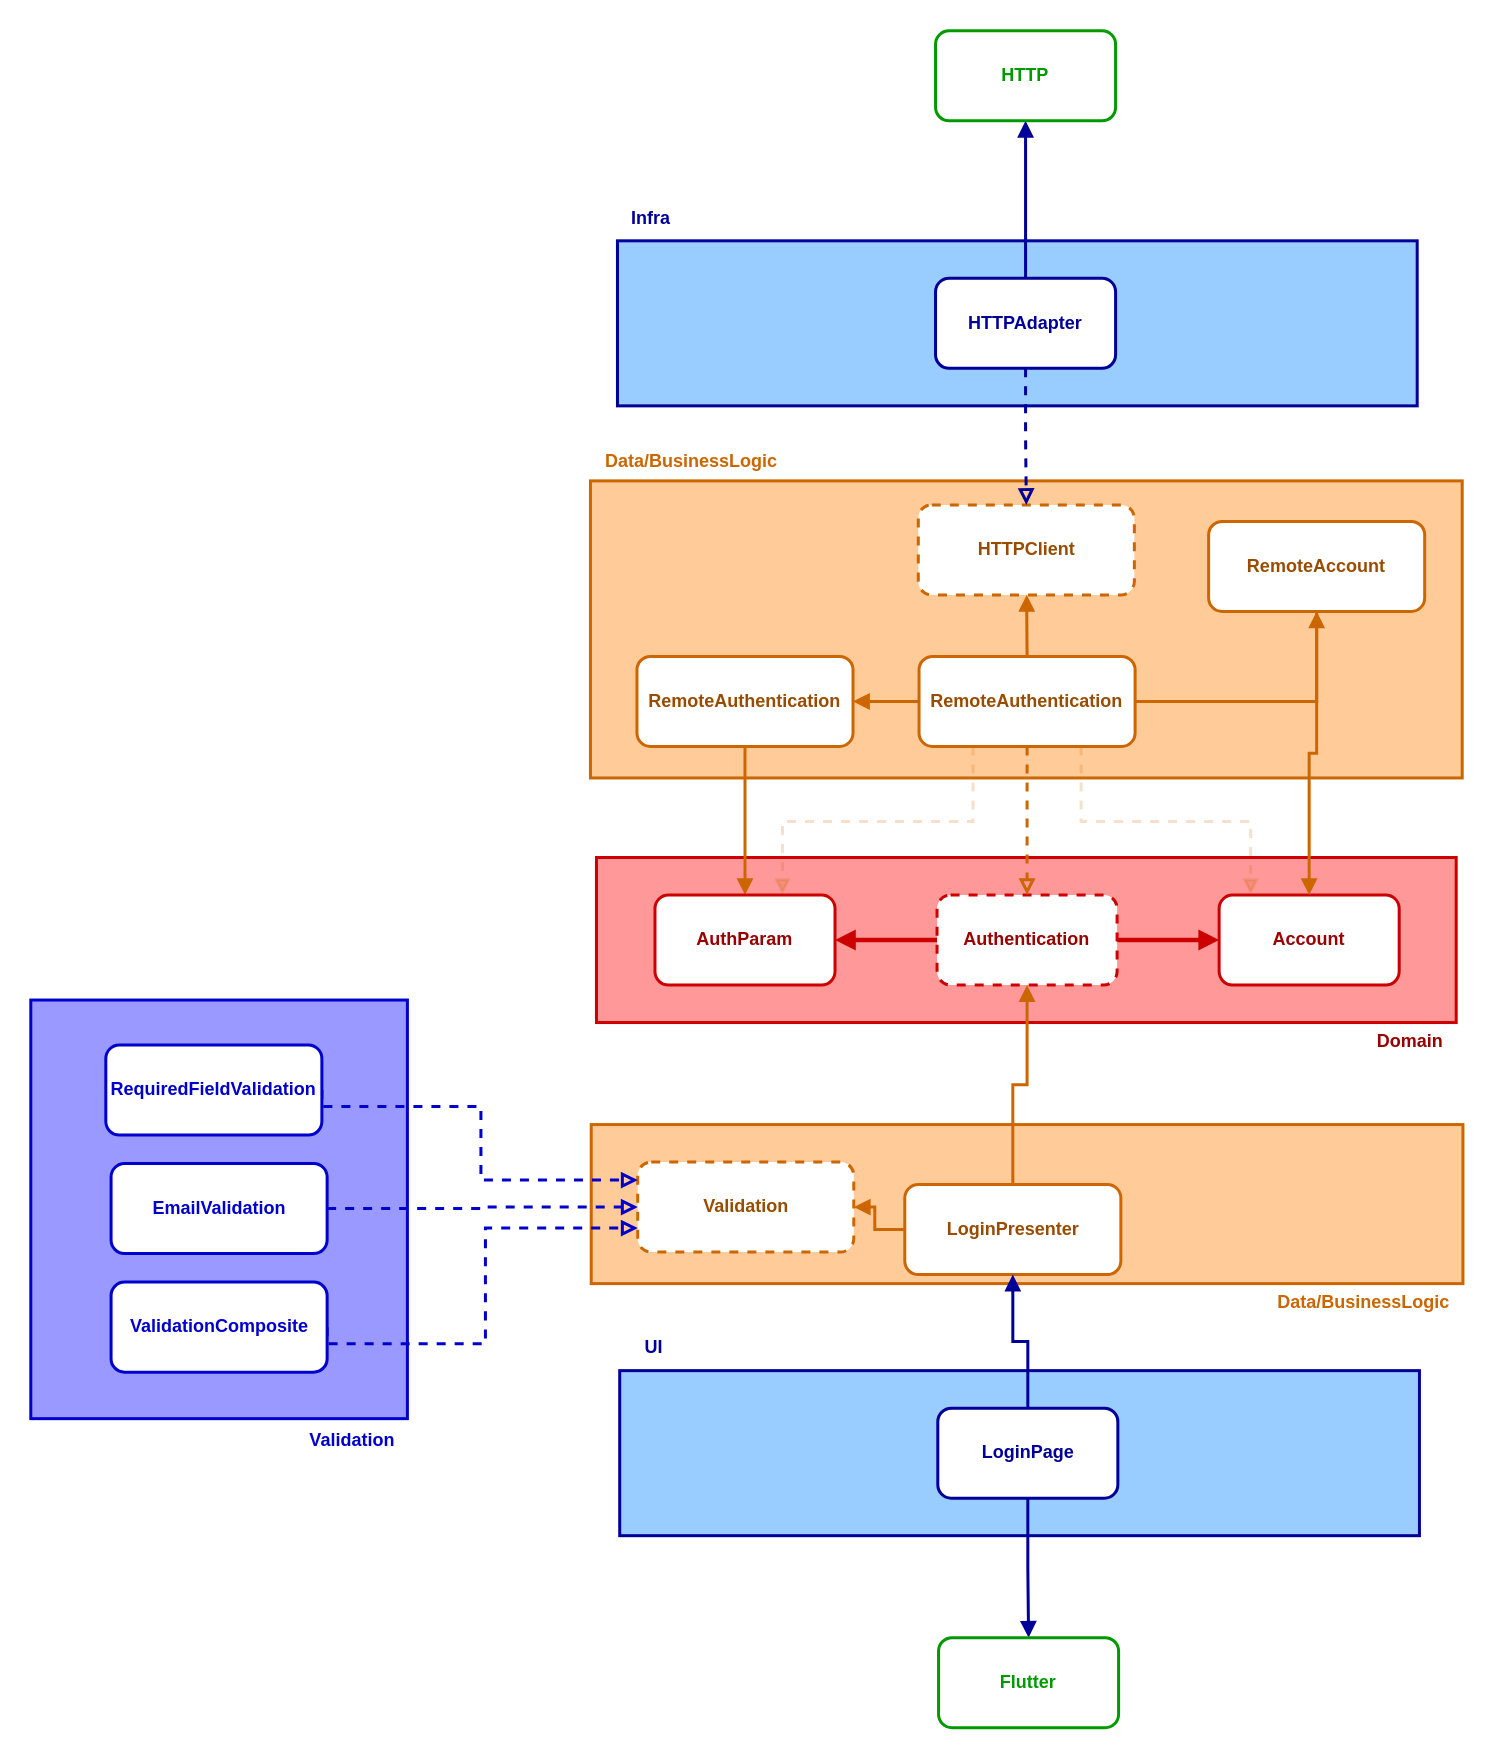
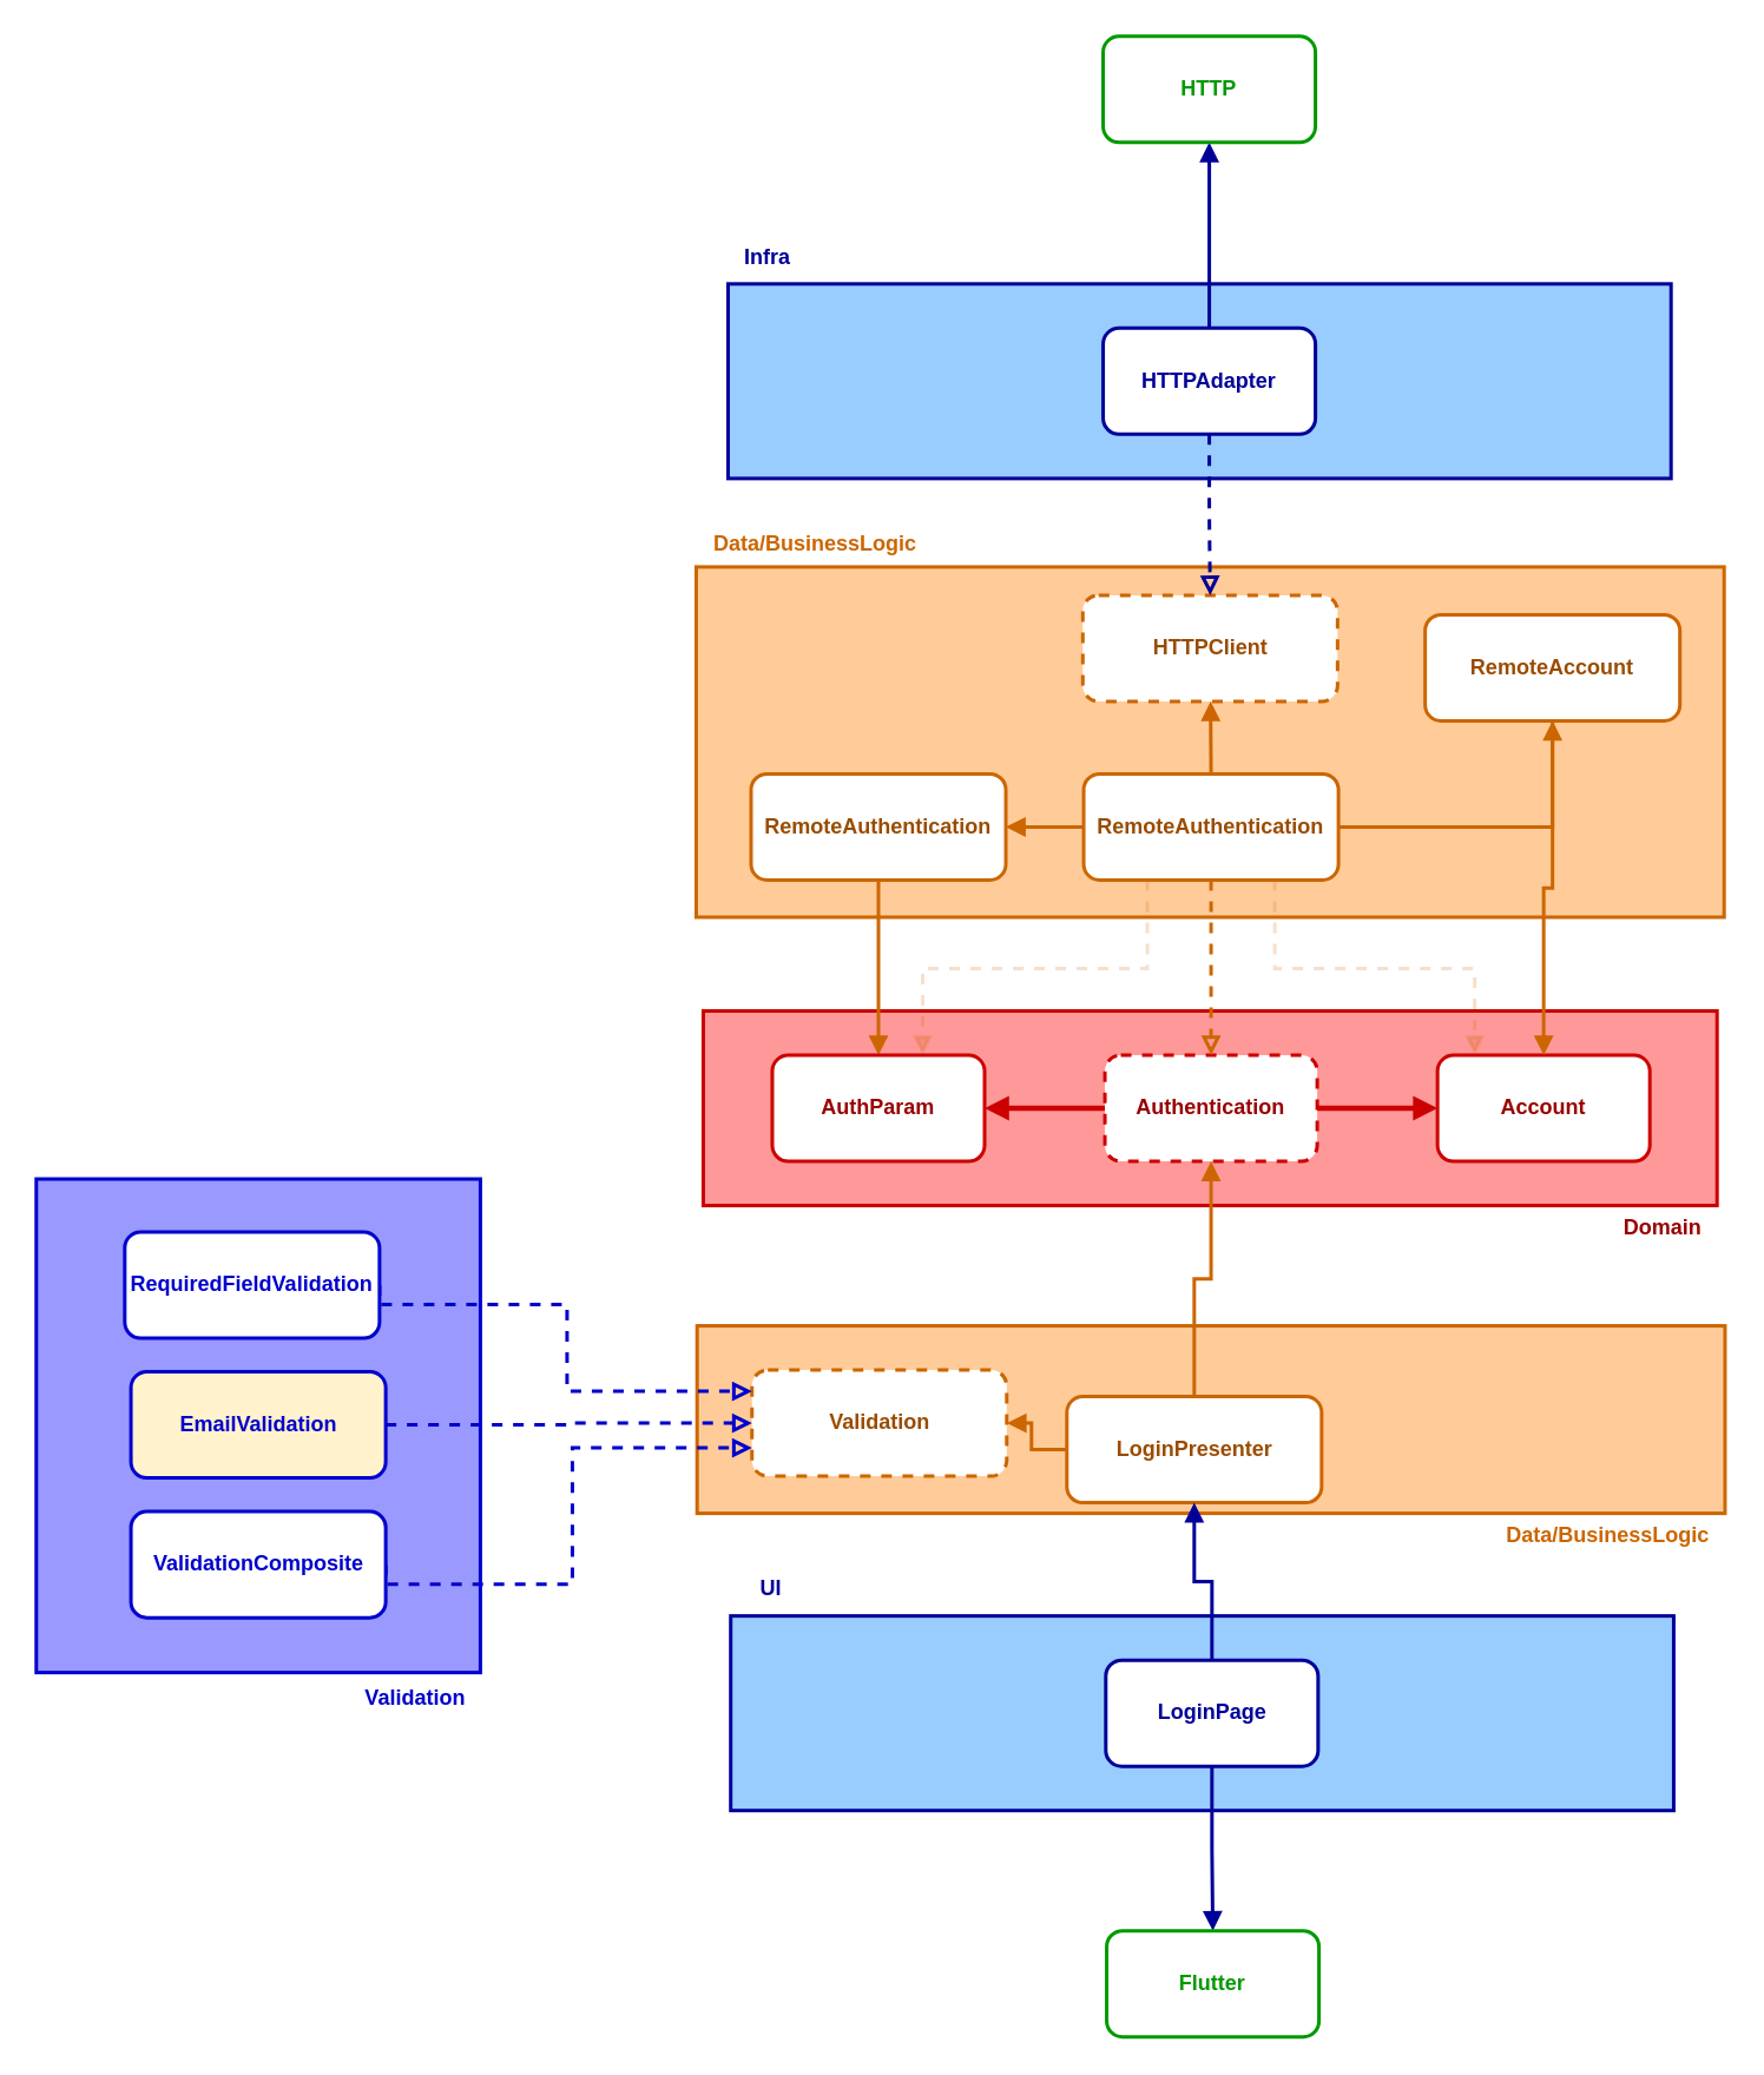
  <mxCell id="0" />
  <mxCell id="1" parent="0" />
  <mxCell id="2" value="" style="whiteSpace=wrap;html=1;fillColor=#FF9999;strokeColor=#CC0000;strokeWidth=2;" parent="1" vertex="1"><mxGeometry x="397" y="571" width="573" height="110" as="geometry" /></mxCell>
  <mxCell id="3" style="edgeStyle=none;html=1;endArrow=block;endFill=1;strokeWidth=3;strokeColor=#CC0000;" parent="1" source="5" target="6" edge="1"><mxGeometry relative="1" as="geometry" /></mxCell>
  <mxCell id="4" style="edgeStyle=orthogonalEdgeStyle;rounded=1;orthogonalLoop=1;jettySize=auto;html=1;fontColor=default;endArrow=block;endFill=1;strokeColor=#CC0000;strokeWidth=3;" parent="1" source="5" target="22" edge="1"><mxGeometry relative="1" as="geometry" /></mxCell>
  <mxCell id="5" value="Authentication" style="whiteSpace=wrap;html=1;dashed=1;rounded=1;strokeColor=#CC0000;strokeWidth=2;fontStyle=1;fontColor=#990000;" parent="1" vertex="1"><mxGeometry x="624" y="596" width="120" height="60" as="geometry" /></mxCell>
  <mxCell id="6" value="Account" style="whiteSpace=wrap;html=1;rounded=1;strokeColor=#CC0000;strokeWidth=2;fontStyle=1;fontColor=#990000;" parent="1" vertex="1"><mxGeometry x="812" y="596" width="120" height="60" as="geometry" /></mxCell>
  <mxCell id="7" value="Domain" style="text;html=1;align=center;verticalAlign=middle;resizable=0;points=[];autosize=1;strokeColor=none;fillColor=none;strokeWidth=2;fontStyle=1;fontColor=#990000;" parent="1" vertex="1"><mxGeometry x="908" y="681" width="62" height="26" as="geometry" /></mxCell>
  <mxCell id="8" value="" style="whiteSpace=wrap;html=1;fillColor=#FFCC99;strokeColor=#CC6600;strokeWidth=2;" parent="1" vertex="1"><mxGeometry x="393" y="320" width="581" height="198" as="geometry" /></mxCell>
  <mxCell id="9" style="edgeStyle=none;rounded=0;html=1;exitX=0.5;exitY=0;exitDx=0;exitDy=0;endArrow=block;endFill=1;strokeColor=#CC6600;strokeWidth=2;" parent="1" source="15" target="17" edge="1"><mxGeometry relative="1" as="geometry" /></mxCell>
  <mxCell id="10" style="edgeStyle=orthogonalEdgeStyle;rounded=0;orthogonalLoop=1;jettySize=auto;html=1;fontColor=default;endArrow=block;strokeColor=#CC6600;endFill=0;strokeWidth=2;dashed=1;" parent="1" source="15" target="5" edge="1"><mxGeometry relative="1" as="geometry" /></mxCell>
  <mxCell id="11" style="edgeStyle=orthogonalEdgeStyle;rounded=0;orthogonalLoop=1;jettySize=auto;html=1;exitX=0;exitY=0.5;exitDx=0;exitDy=0;fontColor=default;endArrow=block;endFill=1;strokeColor=#CC6600;strokeWidth=2;" parent="1" source="15" target="21" edge="1"><mxGeometry relative="1" as="geometry" /></mxCell>
  <mxCell id="12" style="edgeStyle=orthogonalEdgeStyle;rounded=0;orthogonalLoop=1;jettySize=auto;html=1;exitX=1;exitY=0.5;exitDx=0;exitDy=0;fontColor=default;endArrow=block;endFill=1;strokeColor=#CC6600;strokeWidth=2;" parent="1" source="15" target="19" edge="1"><mxGeometry relative="1" as="geometry" /></mxCell>
  <mxCell id="13" style="edgeStyle=orthogonalEdgeStyle;rounded=0;orthogonalLoop=1;jettySize=auto;html=1;exitX=0.25;exitY=1;exitDx=0;exitDy=0;fontColor=default;endArrow=block;endFill=1;strokeColor=#CC6600;strokeWidth=2;dashed=1;fillOpacity=100;opacity=20;" parent="1" source="15" target="22" edge="1"><mxGeometry relative="1" as="geometry"><Array as="points"><mxPoint x="648" y="547" /><mxPoint x="521" y="547" /></Array></mxGeometry></mxCell>
  <mxCell id="14" style="edgeStyle=orthogonalEdgeStyle;rounded=0;orthogonalLoop=1;jettySize=auto;html=1;exitX=0.75;exitY=1;exitDx=0;exitDy=0;fontColor=default;endArrow=block;endFill=1;strokeColor=#CC6600;strokeWidth=2;dashed=1;fillOpacity=100;opacity=20;" parent="1" source="15" target="6" edge="1"><mxGeometry relative="1" as="geometry"><Array as="points"><mxPoint x="720" y="547" /><mxPoint x="833" y="547" /></Array></mxGeometry></mxCell>
  <mxCell id="15" value="RemoteAuthentication" style="whiteSpace=wrap;html=1;rounded=1;strokeColor=#CC6600;strokeWidth=2;fontStyle=1;fontColor=#994C00;" parent="1" vertex="1"><mxGeometry x="612" y="437" width="144" height="60" as="geometry" /></mxCell>
  <mxCell id="16" value="Data/BusinessLogic" style="text;html=1;align=center;verticalAlign=middle;resizable=0;points=[];autosize=1;strokeColor=none;fillColor=none;strokeWidth=2;fontStyle=1;fontColor=#CC6600;" parent="1" vertex="1"><mxGeometry x="393" y="294" width="133" height="26" as="geometry" /></mxCell>
  <mxCell id="17" value="HTTPClient" style="whiteSpace=wrap;html=1;dashed=1;rounded=1;strokeColor=#CC6600;strokeWidth=2;fontStyle=1;fontColor=#994C00;" parent="1" vertex="1"><mxGeometry x="611.5" y="336" width="144" height="60" as="geometry" /></mxCell>
  <mxCell id="18" style="edgeStyle=orthogonalEdgeStyle;rounded=0;orthogonalLoop=1;jettySize=auto;html=1;exitX=0.5;exitY=1;exitDx=0;exitDy=0;fontColor=default;endArrow=block;endFill=1;strokeColor=#CC6600;strokeWidth=2;" parent="1" source="19" target="6" edge="1"><mxGeometry relative="1" as="geometry" /></mxCell>
  <mxCell id="19" value="RemoteAccount" style="whiteSpace=wrap;html=1;rounded=1;strokeColor=#CC6600;strokeWidth=2;fontStyle=1;fontColor=#994C00;" parent="1" vertex="1"><mxGeometry x="805" y="347" width="144" height="60" as="geometry" /></mxCell>
  <mxCell id="20" style="edgeStyle=orthogonalEdgeStyle;rounded=0;orthogonalLoop=1;jettySize=auto;html=1;fontColor=default;endArrow=block;endFill=1;strokeColor=#CC6600;strokeWidth=2;" parent="1" source="21" target="22" edge="1"><mxGeometry relative="1" as="geometry" /></mxCell>
  <mxCell id="21" value="RemoteAuthentication" style="whiteSpace=wrap;html=1;rounded=1;strokeColor=#CC6600;strokeWidth=2;fontStyle=1;fontColor=#994C00;" parent="1" vertex="1"><mxGeometry x="424" y="437" width="144" height="60" as="geometry" /></mxCell>
  <mxCell id="22" value="AuthParam" style="whiteSpace=wrap;html=1;rounded=1;strokeColor=#CC0000;strokeWidth=2;fontStyle=1;fontColor=#990000;" parent="1" vertex="1"><mxGeometry x="436" y="596" width="120" height="60" as="geometry" /></mxCell>
  <mxCell id="23" value="" style="whiteSpace=wrap;html=1;fillColor=#99CCFF;strokeColor=#000099;strokeWidth=2;" parent="1" vertex="1"><mxGeometry x="411" y="160" width="533" height="110" as="geometry" /></mxCell>
  <mxCell id="24" style="edgeStyle=orthogonalEdgeStyle;rounded=0;orthogonalLoop=1;jettySize=auto;html=1;exitX=0.5;exitY=1;exitDx=0;exitDy=0;endArrow=block;strokeColor=#000099;endFill=0;strokeWidth=2;dashed=1;" parent="1" source="26" target="17" edge="1"><mxGeometry relative="1" as="geometry" /></mxCell>
  <mxCell id="25" style="edgeStyle=orthogonalEdgeStyle;rounded=0;orthogonalLoop=1;jettySize=auto;html=1;strokeColor=#000099;fontColor=default;endArrow=block;endFill=1;strokeWidth=2;" parent="1" source="26" target="28" edge="1"><mxGeometry relative="1" as="geometry" /></mxCell>
  <mxCell id="26" value="HTTPAdapter" style="whiteSpace=wrap;html=1;rounded=1;strokeColor=#000099;strokeWidth=2;fontStyle=1;fontColor=#000099;fillColor=default;" parent="1" vertex="1"><mxGeometry x="623" y="185" width="120" height="60" as="geometry" /></mxCell>
  <mxCell id="27" value="Infra" style="text;html=1;align=center;verticalAlign=middle;resizable=0;points=[];autosize=1;strokeColor=none;fillColor=none;strokeWidth=2;fontStyle=1;fontColor=#000099;" parent="1" vertex="1"><mxGeometry x="411" y="132" width="44" height="26" as="geometry" /></mxCell>
  <mxCell id="28" value="HTTP" style="whiteSpace=wrap;html=1;rounded=1;strokeColor=#009900;strokeWidth=2;fontStyle=1;fontColor=#009900;fillColor=default;" parent="1" vertex="1"><mxGeometry x="623" y="20" width="120" height="60" as="geometry" /></mxCell>
  <mxCell id="29" value="" style="whiteSpace=wrap;html=1;fillColor=#FFCC99;strokeColor=#CC6600;strokeWidth=2;" vertex="1" parent="1"><mxGeometry x="393.5" y="749" width="581" height="106" as="geometry" /></mxCell>
  <mxCell id="30" style="edgeStyle=orthogonalEdgeStyle;rounded=0;orthogonalLoop=1;jettySize=auto;html=1;exitX=0;exitY=0.5;exitDx=0;exitDy=0;fontColor=default;endArrow=block;endFill=1;strokeColor=#CC6600;strokeWidth=2;" edge="1" parent="1" source="32" target="34"><mxGeometry relative="1" as="geometry" /></mxCell>
  <mxCell id="31" style="edgeStyle=orthogonalEdgeStyle;rounded=0;orthogonalLoop=1;jettySize=auto;html=1;endArrow=block;strokeColor=#CC6600;endFill=1;strokeWidth=2;" edge="1" parent="1" source="32" target="5"><mxGeometry relative="1" as="geometry" /></mxCell>
  <mxCell id="32" value="LoginPresenter" style="whiteSpace=wrap;html=1;rounded=1;strokeColor=#CC6600;strokeWidth=2;fontStyle=1;fontColor=#994C00;" vertex="1" parent="1"><mxGeometry x="602.5" y="789" width="144" height="60" as="geometry" /></mxCell>
  <mxCell id="33" value="Data/BusinessLogic" style="text;html=1;align=center;verticalAlign=middle;resizable=0;points=[];autosize=1;strokeColor=none;fillColor=none;strokeWidth=2;fontStyle=1;fontColor=#CC6600;" vertex="1" parent="1"><mxGeometry x="841.5" y="855" width="133" height="26" as="geometry" /></mxCell>
  <mxCell id="34" value="Validation" style="whiteSpace=wrap;html=1;rounded=1;strokeColor=#CC6600;strokeWidth=2;fontStyle=1;fontColor=#994C00;dashed=1;" vertex="1" parent="1"><mxGeometry x="424.5" y="774" width="144" height="60" as="geometry" /></mxCell>
  <mxCell id="35" value="" style="whiteSpace=wrap;html=1;fillColor=#99CCFF;strokeColor=#000099;strokeWidth=2;" vertex="1" parent="1"><mxGeometry x="412.5" y="913" width="533" height="110" as="geometry" /></mxCell>
  <mxCell id="36" style="edgeStyle=orthogonalEdgeStyle;rounded=0;orthogonalLoop=1;jettySize=auto;html=1;endArrow=block;strokeColor=#000099;endFill=1;strokeWidth=2;" edge="1" parent="1" source="38" target="32"><mxGeometry relative="1" as="geometry" /></mxCell>
  <mxCell id="37" style="edgeStyle=orthogonalEdgeStyle;rounded=0;orthogonalLoop=1;jettySize=auto;html=1;exitX=0.5;exitY=1;exitDx=0;exitDy=0;endArrow=block;strokeColor=#000099;endFill=1;strokeWidth=2;" edge="1" parent="1" source="38" target="40"><mxGeometry relative="1" as="geometry" /></mxCell>
  <mxCell id="38" value="LoginPage" style="whiteSpace=wrap;html=1;rounded=1;strokeColor=#000099;strokeWidth=2;fontStyle=1;fontColor=#000099;fillColor=default;" vertex="1" parent="1"><mxGeometry x="624.5" y="938" width="120" height="60" as="geometry" /></mxCell>
  <mxCell id="39" value="UI" style="text;html=1;align=center;verticalAlign=middle;resizable=0;points=[];autosize=1;strokeColor=none;fillColor=none;strokeWidth=2;fontStyle=1;fontColor=#000099;" vertex="1" parent="1"><mxGeometry x="419.5" y="885" width="30" height="26" as="geometry" /></mxCell>
  <mxCell id="40" value="Flutter" style="whiteSpace=wrap;html=1;rounded=1;strokeColor=#009900;strokeWidth=2;fontStyle=1;fontColor=#009900;fillColor=default;" vertex="1" parent="1"><mxGeometry x="625" y="1091" width="120" height="60" as="geometry" /></mxCell>
  <mxCell id="41" value="" style="whiteSpace=wrap;html=1;fillColor=#9999FF;strokeColor=#0000CC;strokeWidth=2;fontColor=#0000CC;" vertex="1" parent="1"><mxGeometry x="20" y="666" width="251" height="279" as="geometry" /></mxCell>
  <mxCell id="42" style="edgeStyle=orthogonalEdgeStyle;rounded=0;orthogonalLoop=1;jettySize=auto;html=1;exitX=1;exitY=0.5;exitDx=0;exitDy=0;endArrow=block;strokeColor=#0000CC;endFill=0;strokeWidth=2;dashed=1;" edge="1" parent="1" source="43" target="34"><mxGeometry relative="1" as="geometry"><Array as="points"><mxPoint x="320" y="737" /><mxPoint x="320" y="786" /></Array></mxGeometry></mxCell>
  <mxCell id="43" value="RequiredFieldValidation" style="whiteSpace=wrap;html=1;rounded=1;strokeColor=#0000CC;strokeWidth=2;fontStyle=1;fontColor=#0000CC;" vertex="1" parent="1"><mxGeometry x="70" y="696" width="144" height="60" as="geometry" /></mxCell>
  <mxCell id="44" style="edgeStyle=orthogonalEdgeStyle;rounded=0;orthogonalLoop=1;jettySize=auto;html=1;exitX=1;exitY=0.5;exitDx=0;exitDy=0;endArrow=block;strokeColor=#0000CC;endFill=0;strokeWidth=2;dashed=1;" edge="1" parent="1" source="45" target="34"><mxGeometry relative="1" as="geometry" /></mxCell>
- <mxCell id="45" value="EmailValidation" style="whiteSpace=wrap;html=1;rounded=1;strokeColor=#0000CC;strokeWidth=2;fontStyle=1;fontColor=#0000CC;" vertex="1" parent="1"><mxGeometry x="73.5" y="775" width="144" height="60" as="geometry" /></mxCell>
+ <mxCell id="45" value="EmailValidation" style="whiteSpace=wrap;html=1;rounded=1;strokeColor=#0000CC;strokeWidth=2;fontStyle=1;fontColor=#0000CC;fillColor=#fff2cc;" vertex="1" parent="1"><mxGeometry x="73.5" y="775" width="144" height="60" as="geometry" /></mxCell>
  <mxCell id="46" style="edgeStyle=orthogonalEdgeStyle;rounded=0;orthogonalLoop=1;jettySize=auto;html=1;exitX=1;exitY=0.5;exitDx=0;exitDy=0;endArrow=block;strokeColor=#0000CC;endFill=0;strokeWidth=2;dashed=1;" edge="1" parent="1" source="47" target="34"><mxGeometry relative="1" as="geometry"><Array as="points"><mxPoint x="218" y="895" /><mxPoint x="323" y="895" /><mxPoint x="323" y="818" /></Array></mxGeometry></mxCell>
  <mxCell id="47" value="ValidationComposite" style="whiteSpace=wrap;html=1;rounded=1;strokeColor=#0000CC;strokeWidth=2;fontStyle=1;fontColor=#0000CC;" vertex="1" parent="1"><mxGeometry x="73.5" y="854" width="144" height="60" as="geometry" /></mxCell>
  <mxCell id="48" value="Validation" style="text;html=1;align=center;verticalAlign=middle;resizable=0;points=[];autosize=1;strokeColor=none;fillColor=none;fontColor=#0000CC;fontStyle=1" vertex="1" parent="1"><mxGeometry x="196" y="947" width="75" height="26" as="geometry" /></mxCell>
